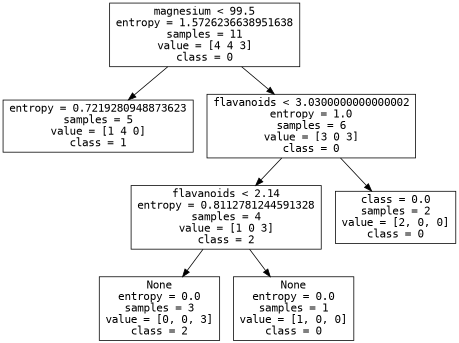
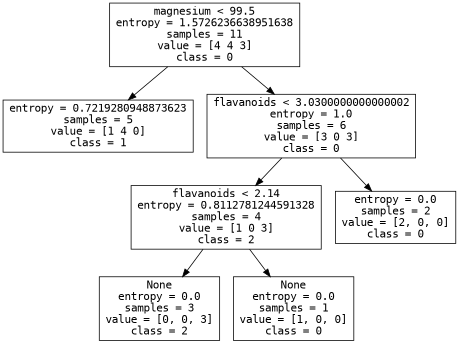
  digraph {
    fontname="DejaVu Sans Mono"
    node [shape=box fontname="DejaVu Sans Mono"]
    edge [fontname="DejaVu Sans Mono"]
    n1 [label="magnesium < 99.5\nentropy = 1.5726236638951638\nsamples = 11\nvalue = [4 4 3]\nclass = 0"]
    n2 [label="entropy = 0.7219280948873623\nsamples = 5\nvalue = [1 4 0]\nclass = 1"]
    n3 [label="flavanoids < 3.0300000000000002\nentropy = 1.0\nsamples = 6\nvalue = [3 0 3]\nclass = 0"]
    n4 [label="flavanoids < 2.14\nentropy = 0.8112781244591328\nsamples = 4\nvalue = [1 0 3]\nclass = 2"]
-   n5 [label="class = 0.0\nsamples = 2\nvalue = [2, 0, 0]\nclass = 0"]
+   n5 [label="entropy = 0.0\nsamples = 2\nvalue = [2, 0, 0]\nclass = 0"]
    n6 [label="None\nentropy = 0.0\nsamples = 3\nvalue = [0, 0, 3]\nclass = 2"]
    n7 [label="None\nentropy = 0.0\nsamples = 1\nvalue = [1, 0, 0]\nclass = 0"]
    n1 -> n2
    n1 -> n3
    n3 -> n4
    n3 -> n5
    n4 -> n6
    n4 -> n7
  }
